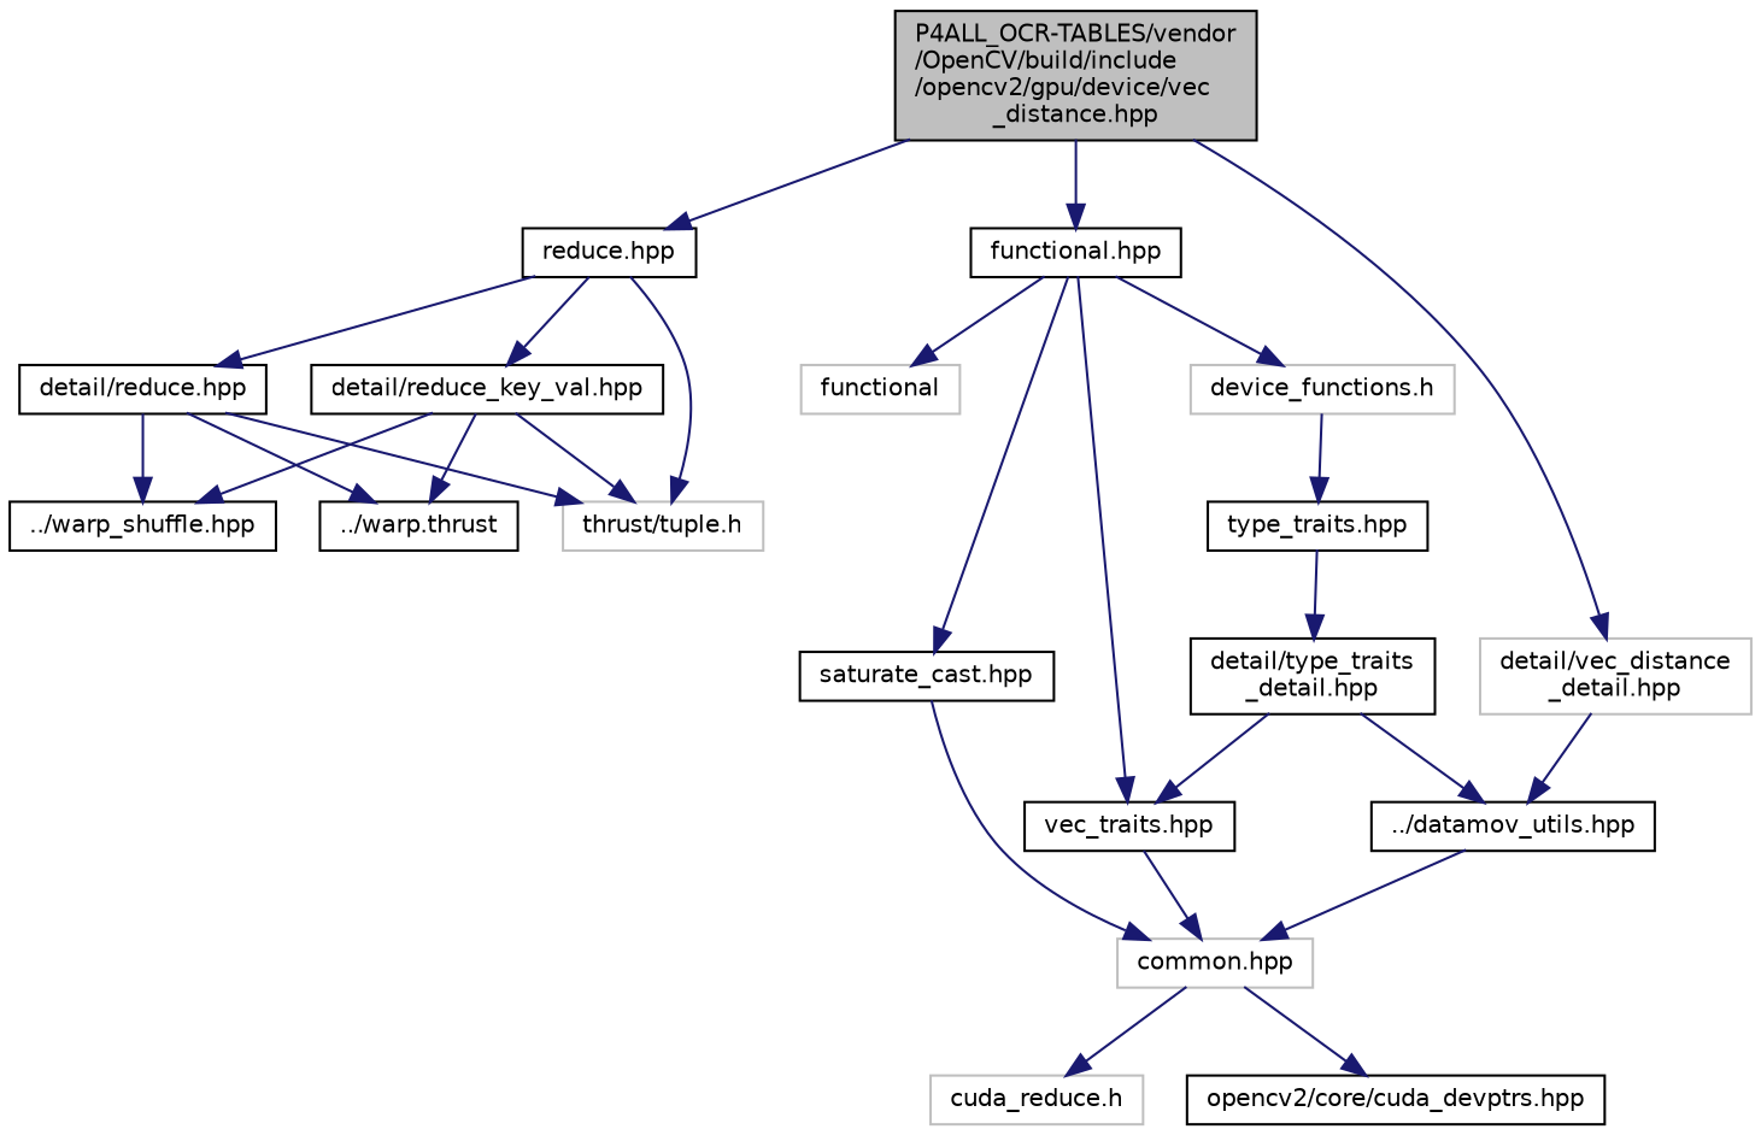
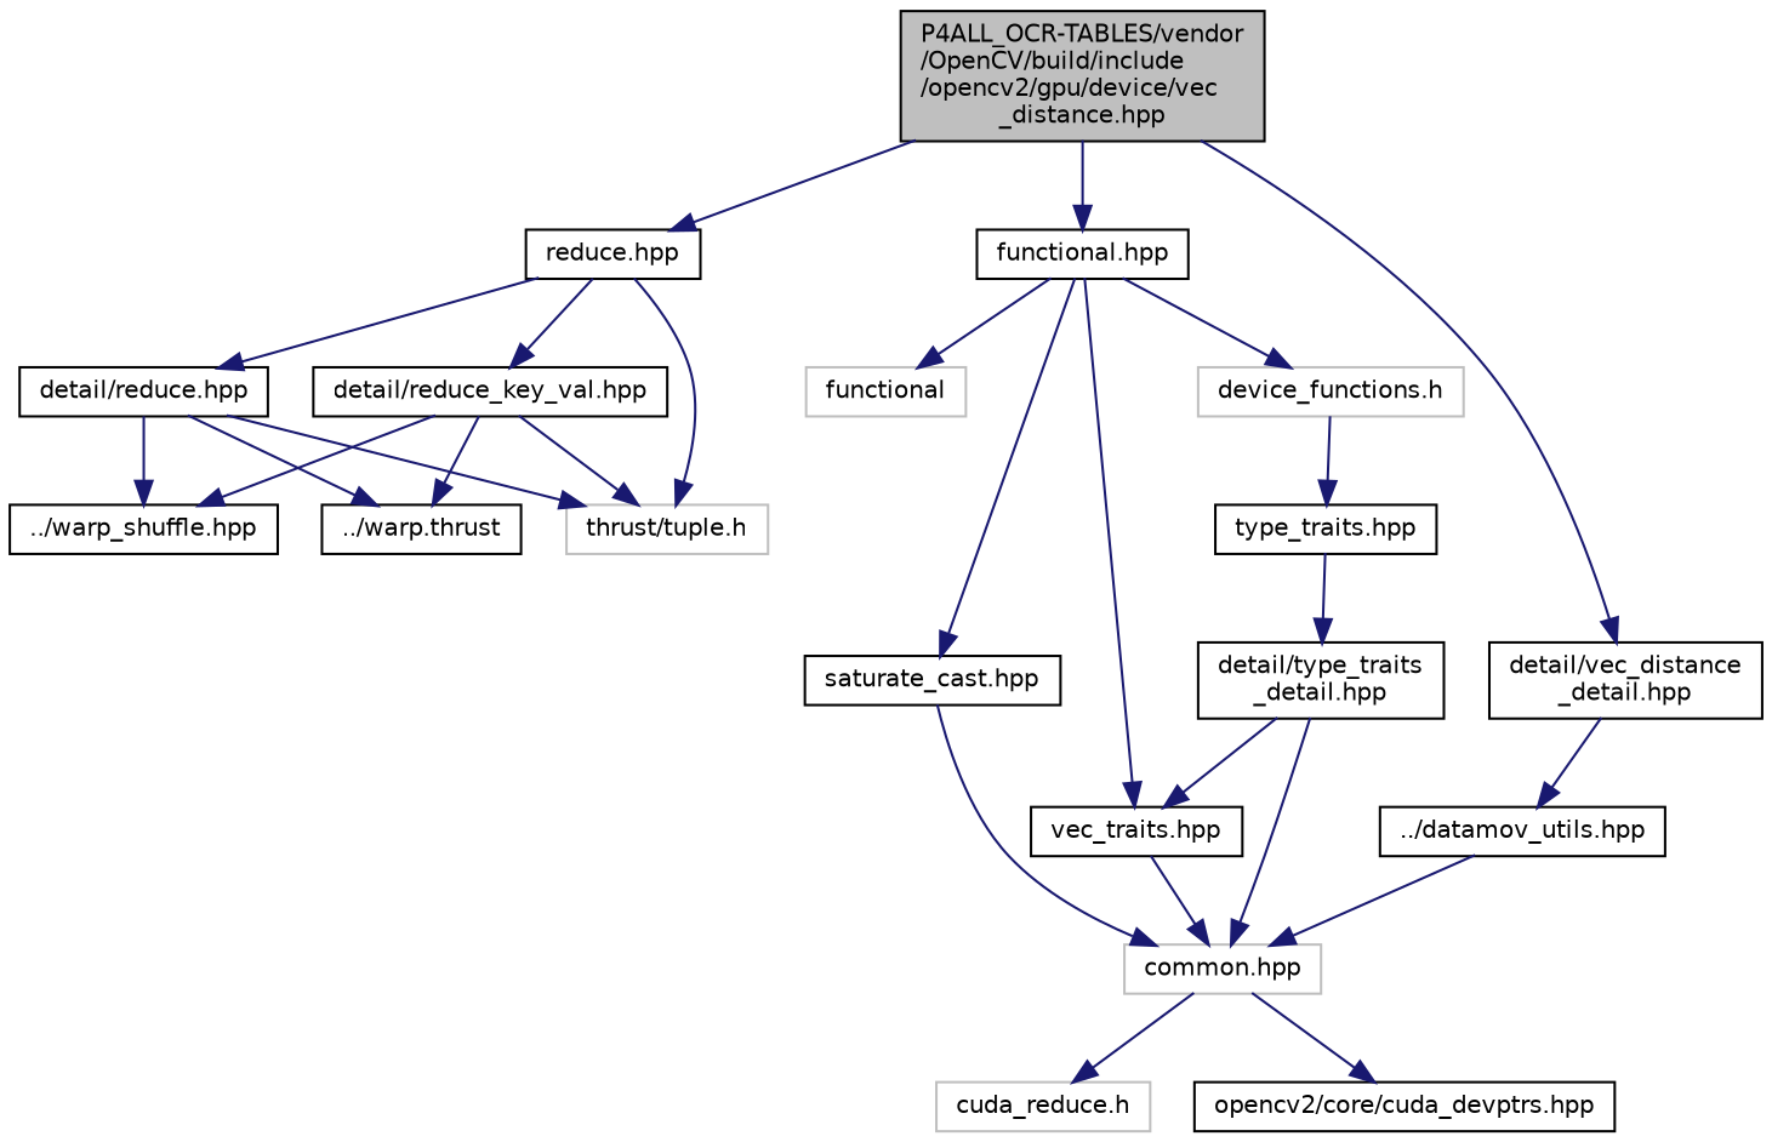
  digraph {
    node [color=black fillcolor=white fontname=Helvetica fontsize=10 shape=record style=filled]
    edge [color=midnightblue fontname=Helvetica fontsize=10 labelfontname=Helvetica labelfontsize=10 style=solid]
    n1 [fillcolor=grey75 fontcolor=black height=0.2 label="P4ALL_OCR-TABLES/vendor\l/OpenCV/build/include\l/opencv2/gpu/device/vec\l_distance.hpp" width=0.4]
    n2 [height=0.2 label="reduce.hpp" width=0.4]
    n3 [height=0.2 label="functional.hpp" width=0.4]
-   n4 [color=grey75 height=0.2 label="detail/vec_distance\l_detail.hpp" width=0.4]
+   n4 [height=0.2 label="detail/vec_distance\l_detail.hpp" width=0.4]
    n5 [color=grey75 height=0.2 label="thrust/tuple.h" width=0.4]
    n6 [height=0.2 label="detail/reduce.hpp" width=0.4]
    n7 [height=0.2 label="detail/reduce_key_val.hpp" width=0.4]
    n8 [color=grey75 height=0.2 label=functional width=0.4]
    n9 [height=0.2 label="saturate_cast.hpp" width=0.4]
    n10 [height=0.2 label="vec_traits.hpp" width=0.4]
    n11 [color=grey75 height=0.2 label="device_functions.h" width=0.4]
    n12 [height=0.2 label="../datamov_utils.hpp" width=0.4]
    n13 [height=0.2 label="../warp.thrust" width=0.4]
    n14 [height=0.2 label="../warp_shuffle.hpp" width=0.4]
    n15 [color=grey75 height=0.2 label="common.hpp" width=0.4]
    n16 [height=0.2 label="type_traits.hpp" width=0.4]
    n17 [height=0.2 label="detail/type_traits\l_detail.hpp" width=0.4]
    n18 [color=grey75 height=0.2 label="cuda_reduce.h" width=0.4]
    n19 [height=0.2 label="opencv2/core/cuda_devptrs.hpp" width=0.4]
    n1 -> n2
    n1 -> n3
    n1 -> n4
    n2 -> n5
    n2 -> n6
    n2 -> n7
    n3 -> n8
    n3 -> n9
    n3 -> n10
    n3 -> n11
    n4 -> n12
    n6 -> n5
    n6 -> n13
    n6 -> n14
    n7 -> n5
    n7 -> n13
    n7 -> n14
    n9 -> n15
    n10 -> n15
    n11 -> n16
    n12 -> n15
    n15 -> n18
    n15 -> n19
    n16 -> n17
    n17 -> n10
-   n17 -> n12
+   n17 -> n15
  }
